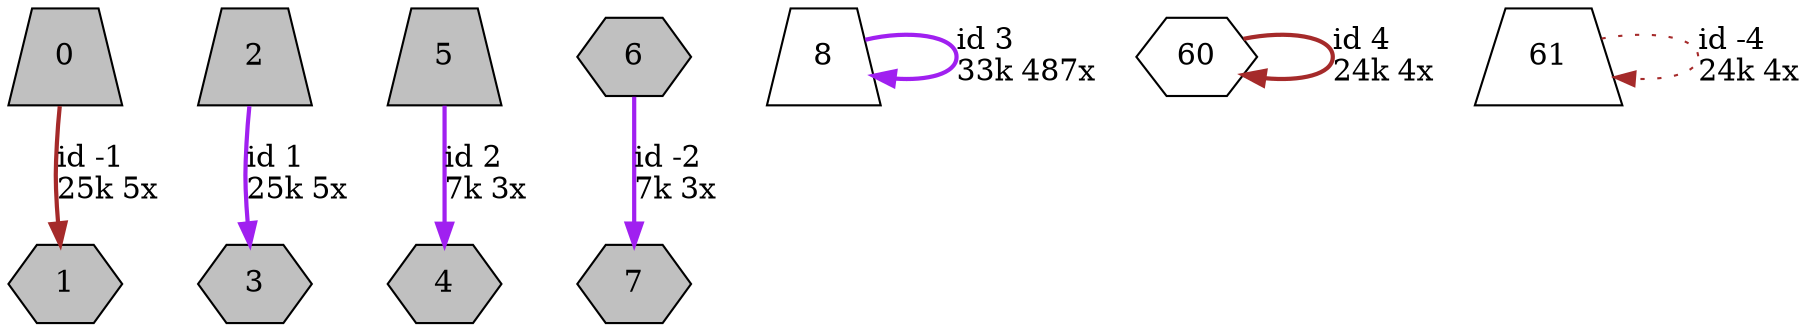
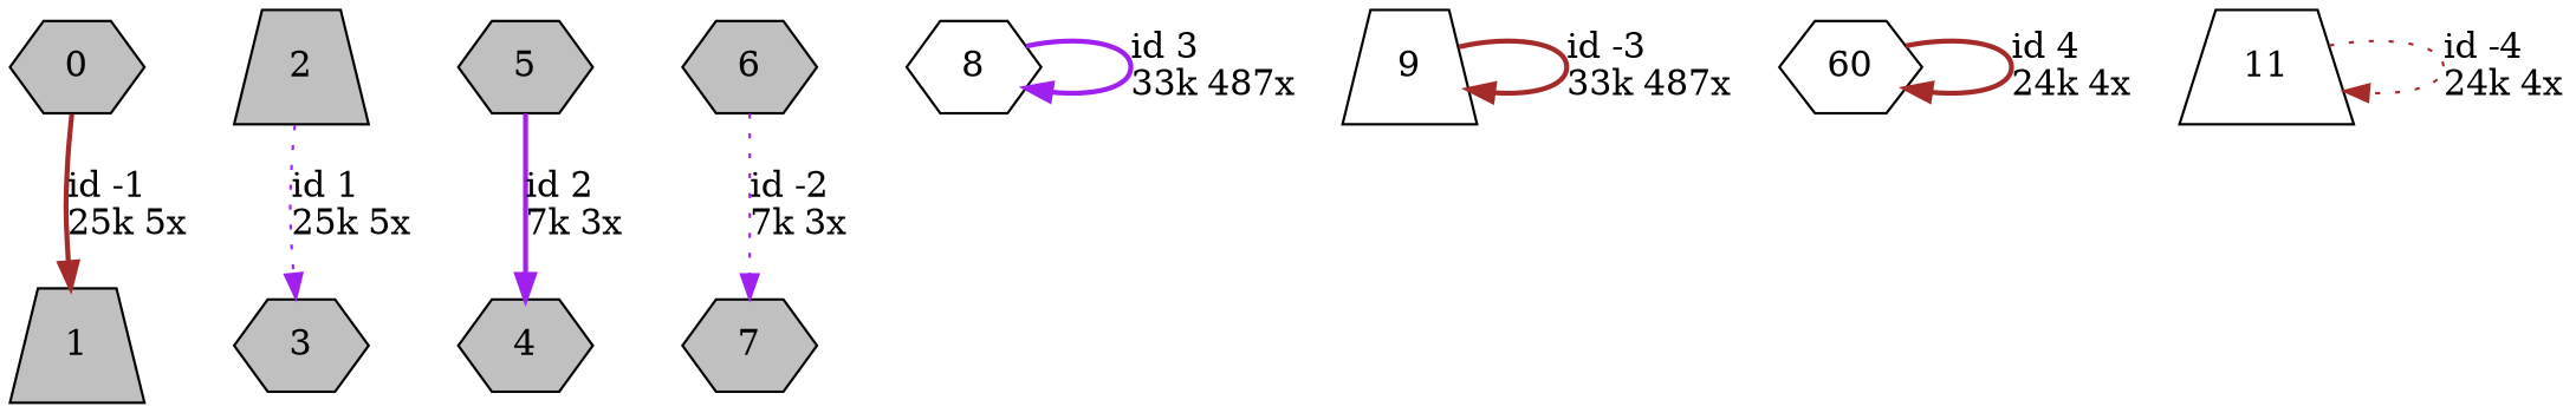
  digraph {
    nodesep=0.5
    node [fillcolor=grey shape=hexagon style=filled]
    edge [color=brown style=bold]
-   0 [height=0.3 shape=trapezium]
-   1 [height=0.3]
+   0 [height=0.3]
+   1 [height=0.3 shape=trapezium]
    2 [height=0.3 shape=trapezium]
    3 [height=0.3]
    4 [height=0.3]
-   5 [height=0.3 shape=trapezium]
+   5 [height=0.3]
    6 [height=0.3]
    7 [height=0.3]
-   8 [height=0.3 shape=trapezium fillcolor="" style=""]
+   8 [height=0.3 fillcolor="" style=""]
+   9 [height=0.3 shape=trapezium fillcolor="" style=""]
    n11 [height=0.3 label=60 fillcolor="" style=""]
-   11 [height=0.3 shape=trapezium label=61 fillcolor="" style=""]
+   11 [height=0.3 shape=trapezium fillcolor="" style=""]
    0 -> 1 [label="id -1\l25k 5x"]
-   2 -> 3 [color=purple label="id 1\l25k 5x"]
+   2 -> 3 [color=purple label="id 1\l25k 5x" style=dotted]
    5 -> 4 [color=purple label="id 2\l7k 3x"]
-   6 -> 7 [color=purple label="id -2\l7k 3x"]
+   6 -> 7 [color=purple label="id -2\l7k 3x" style=dotted]
    8 -> 8 [color=purple label="id 3\l33k 487x"]
+   9 -> 9 [label="id -3\l33k 487x"]
    n11 -> n11 [label="id 4\l24k 4x"]
    11 -> 11 [label="id -4\l24k 4x" style=dotted]
  }
